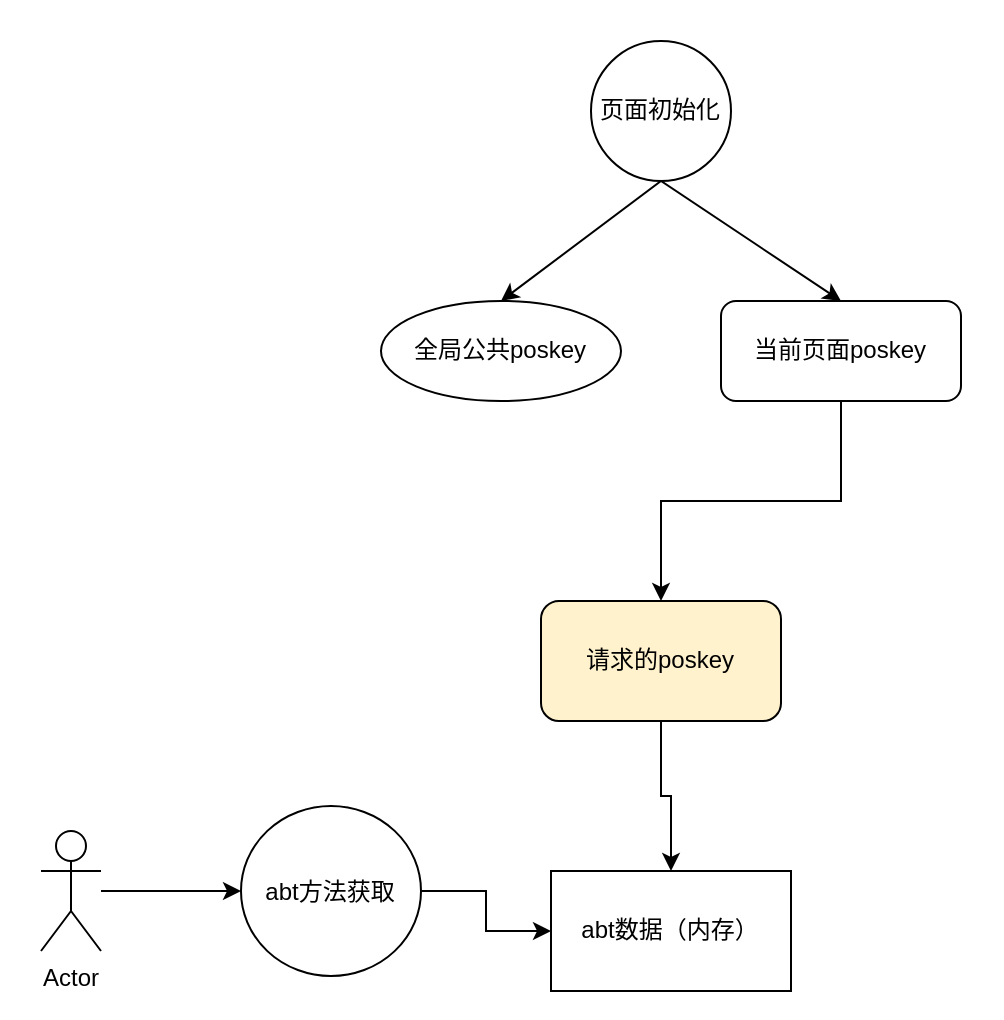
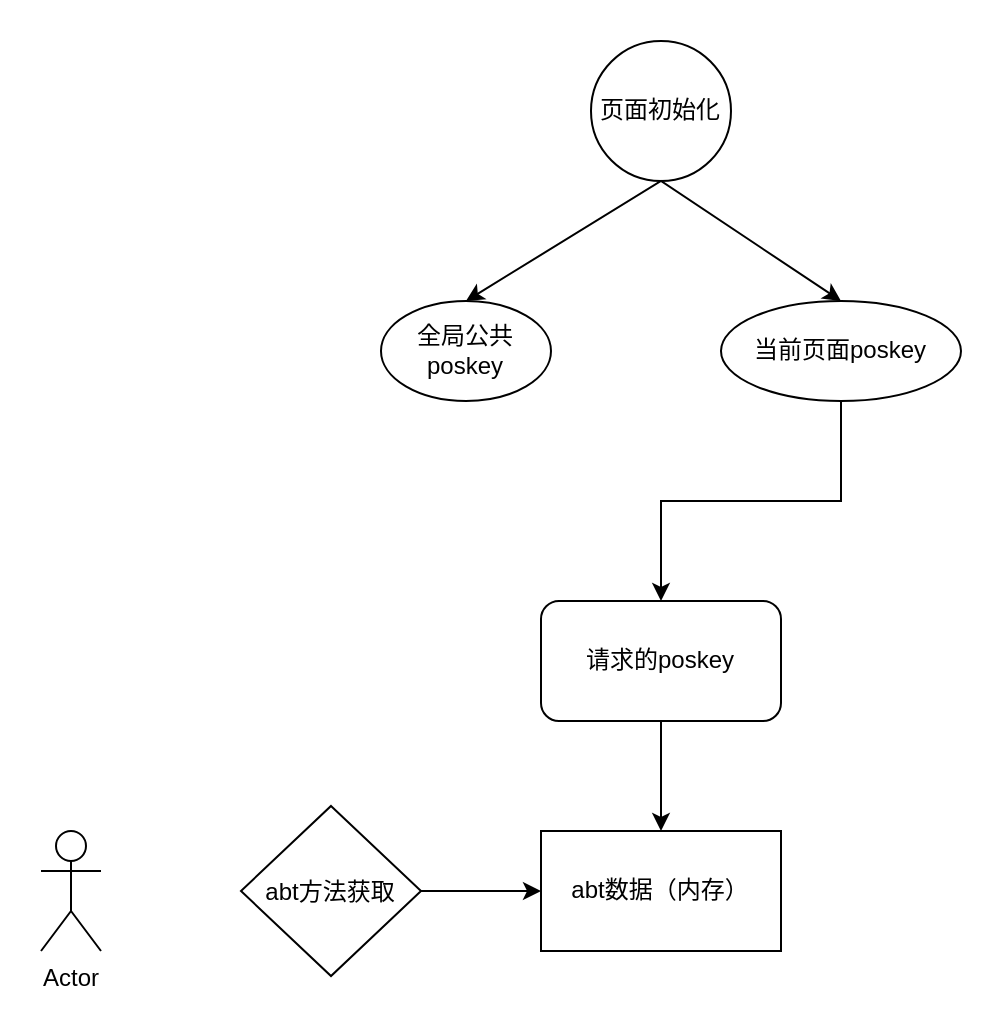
  <mxCell id="0" />
  <mxCell id="1" parent="0" />
  <mxCell id="2" style="edgeStyle=orthogonalEdgeStyle;rounded=0;orthogonalLoop=1;jettySize=auto;html=1;entryX=0.5;entryY=0;entryDx=0;entryDy=0;" edge="1" parent="1" source="3" target="6"><mxGeometry relative="1" as="geometry"><mxPoint x="320" y="280" as="targetPoint" /><Array as="points"><mxPoint x="420" y="250" /><mxPoint x="330" y="250" /></Array></mxGeometry></mxCell>
- <mxCell id="3" value="当前页面poskey" style="whiteSpace=wrap;html=1;rounded=1;" vertex="1" parent="1"><mxGeometry x="360" y="150" width="120" height="50" as="geometry" /></mxCell>
- <mxCell id="4" value="全局公共poskey" style="ellipse;whiteSpace=wrap;html=1;" vertex="1" parent="1"><mxGeometry x="190" y="150" width="120" height="50" as="geometry" /></mxCell>
+ <mxCell id="3" value="当前页面poskey" style="ellipse;whiteSpace=wrap;html=1;" vertex="1" parent="1"><mxGeometry x="360" y="150" width="120" height="50" as="geometry" /></mxCell>
+ <mxCell id="4" value="全局公共poskey" style="ellipse;whiteSpace=wrap;html=1;" vertex="1" parent="1"><mxGeometry x="190" y="150" width="85" height="50" as="geometry" /></mxCell>
  <mxCell id="5" value="" style="edgeStyle=orthogonalEdgeStyle;rounded=0;orthogonalLoop=1;jettySize=auto;html=1;" edge="1" parent="1" source="6" target="9"><mxGeometry relative="1" as="geometry" /></mxCell>
- <mxCell id="6" value="请求的poskey" style="rounded=1;whiteSpace=wrap;html=1;fillColor=#fff2cc;" vertex="1" parent="1"><mxGeometry x="270" y="300" width="120" height="60" as="geometry" /></mxCell>
+ <mxCell id="6" value="请求的poskey" style="rounded=1;whiteSpace=wrap;html=1;" vertex="1" parent="1"><mxGeometry x="270" y="300" width="120" height="60" as="geometry" /></mxCell>
  <mxCell id="7" value="页面初始化" style="ellipse;whiteSpace=wrap;html=1;aspect=fixed;" vertex="1" parent="1"><mxGeometry x="295" y="20" width="70" height="70" as="geometry" /></mxCell>
  <mxCell id="8" value="" style="endArrow=classic;startArrow=classic;html=1;rounded=0;entryX=0.5;entryY=0;entryDx=0;entryDy=0;exitX=0.5;exitY=0;exitDx=0;exitDy=0;" edge="1" parent="1" source="4" target="3"><mxGeometry width="50" height="50" relative="1" as="geometry"><mxPoint x="300" y="220" as="sourcePoint" /><mxPoint x="350" y="170" as="targetPoint" /><Array as="points"><mxPoint x="330" y="90" /></Array></mxGeometry></mxCell>
- <mxCell id="9" value="abt数据（内存）" style="rounded=0;whiteSpace=wrap;html=1;" vertex="1" parent="1"><mxGeometry x="275" y="435" width="120" height="60" as="geometry" /></mxCell>
- <mxCell id="10" value="" style="edgeStyle=orthogonalEdgeStyle;rounded=0;orthogonalLoop=1;jettySize=auto;html=1;" edge="1" parent="1" source="11" target="13"><mxGeometry relative="1" as="geometry" /></mxCell>
+ <mxCell id="9" value="abt数据（内存）" style="rounded=0;whiteSpace=wrap;html=1;" vertex="1" parent="1"><mxGeometry x="270" y="415" width="120" height="60" as="geometry" /></mxCell>
  <mxCell id="11" value="Actor" style="shape=umlActor;verticalLabelPosition=bottom;verticalAlign=top;html=1;outlineConnect=0;" vertex="1" parent="1"><mxGeometry x="20" y="415" width="30" height="60" as="geometry" /></mxCell>
  <mxCell id="12" value="" style="edgeStyle=orthogonalEdgeStyle;rounded=0;orthogonalLoop=1;jettySize=auto;html=1;" edge="1" parent="1" source="13" target="9"><mxGeometry relative="1" as="geometry" /></mxCell>
- <mxCell id="13" value="&lt;br&gt;&lt;br&gt;abt方法获取" style="ellipse;whiteSpace=wrap;html=1;verticalAlign=top;" vertex="1" parent="1"><mxGeometry x="120" y="402.5" width="90" height="85" as="geometry" /></mxCell>
+ <mxCell id="13" value="&lt;br&gt;&lt;br&gt;abt方法获取" style="rhombus;whiteSpace=wrap;html=1;verticalAlign=top;" vertex="1" parent="1"><mxGeometry x="120" y="402.5" width="90" height="85" as="geometry" /></mxCell>
